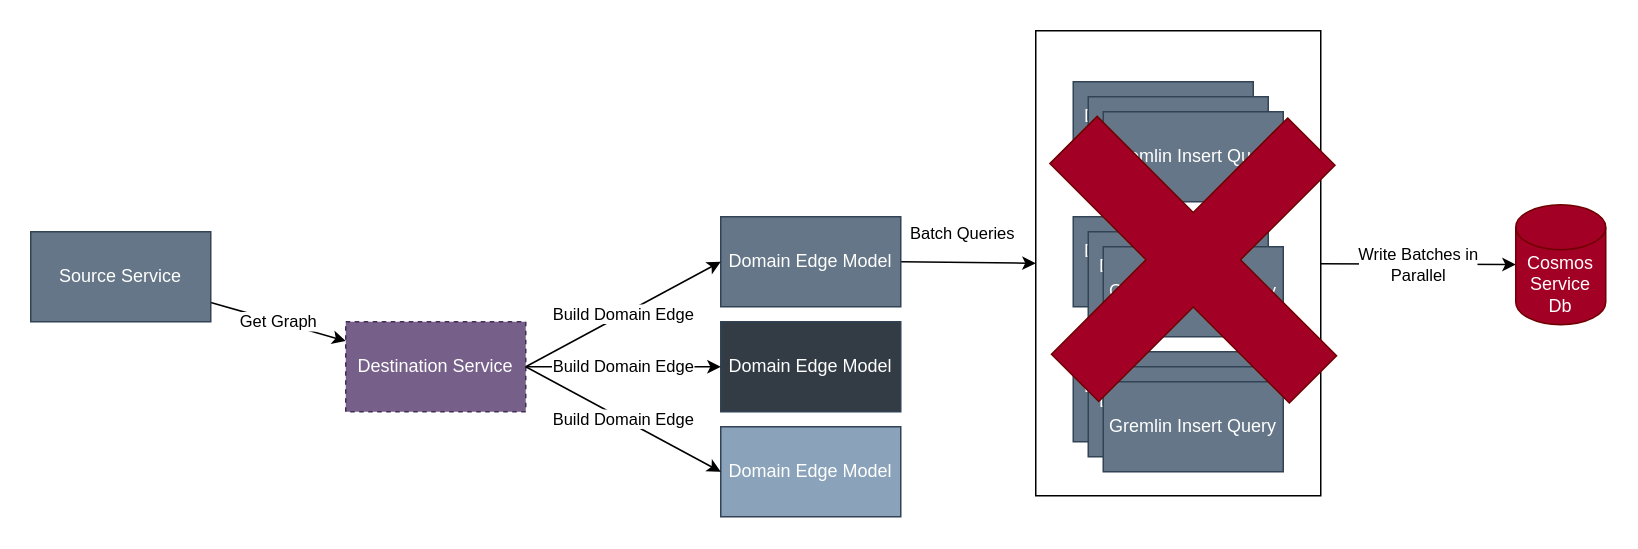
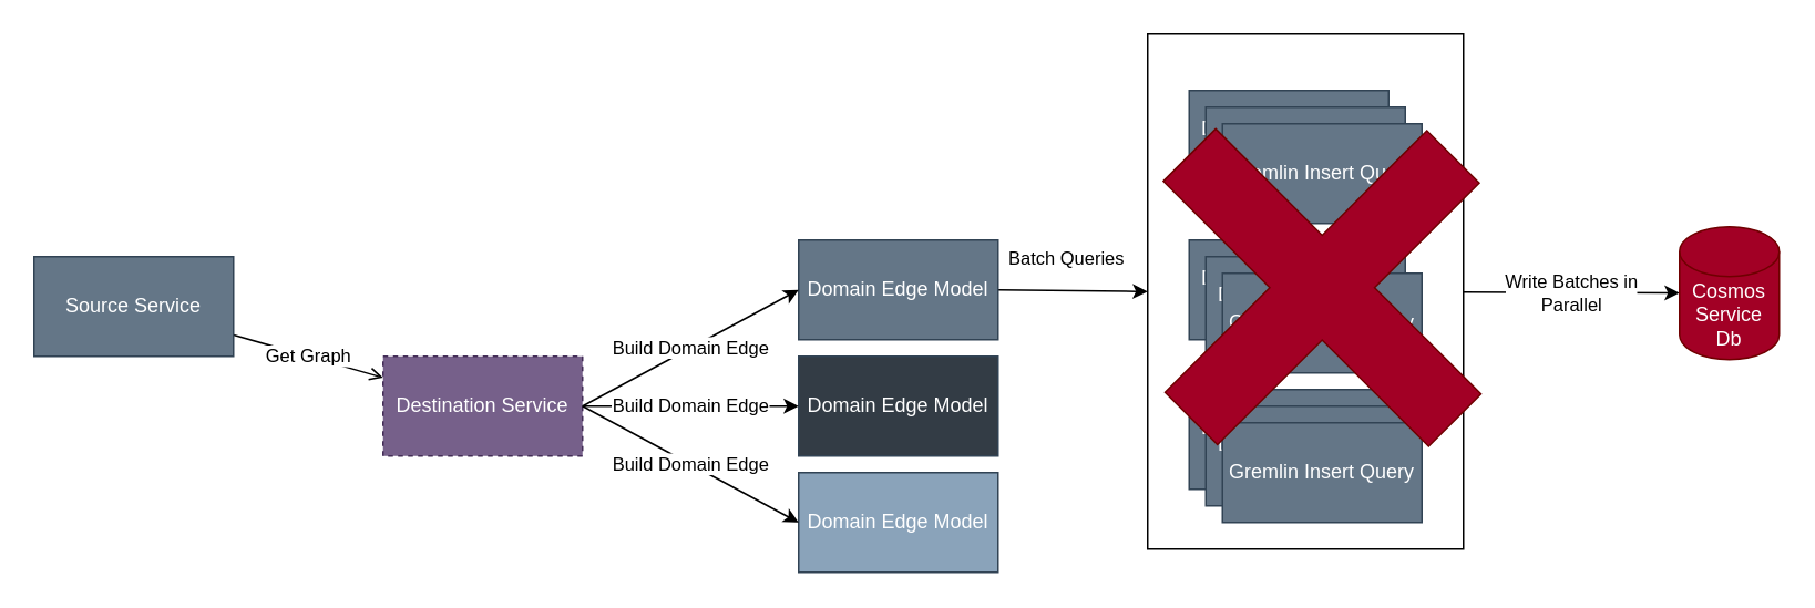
  <mxCell id="0" />
  <mxCell id="1" parent="0" />
  <mxCell id="2" value="Write Batches in &lt;br&gt;Parallel" style="edgeStyle=none;html=1;" parent="1" source="3" target="20" edge="1"><mxGeometry relative="1" as="geometry" /></mxCell>
  <mxCell id="3" value="" style="rounded=0;whiteSpace=wrap;html=1;fillColor=none;" parent="1" vertex="1"><mxGeometry x="690" y="20" width="190" height="310" as="geometry" /></mxCell>
- <mxCell id="4" value="Get Graph" style="edgeStyle=none;html=1;" parent="1" source="5" target="6" edge="1"><mxGeometry relative="1" as="geometry" /></mxCell>
+ <mxCell id="4" value="Get Graph" style="edgeStyle=none;html=1;endArrow=open;" parent="1" source="5" target="6" edge="1"><mxGeometry relative="1" as="geometry" /></mxCell>
  <mxCell id="5" value="Source Service" style="rounded=0;whiteSpace=wrap;html=1;fillColor=#647687;fontColor=#ffffff;strokeColor=#314354;" parent="1" vertex="1"><mxGeometry x="20" y="154" width="120" height="60" as="geometry" /></mxCell>
  <mxCell id="6" value="Destination Service" style="rounded=0;whiteSpace=wrap;html=1;fillColor=#76608a;fontColor=#ffffff;strokeColor=#432D57;dashed=1;" parent="1" vertex="1"><mxGeometry x="230" y="214" width="120" height="60" as="geometry" /></mxCell>
  <mxCell id="7" value="Batch Queries&lt;br&gt;" style="edgeStyle=none;html=1;entryX=0;entryY=0.5;entryDx=0;entryDy=0;exitX=1;exitY=0.5;exitDx=0;exitDy=0;" parent="1" source="8" target="3" edge="1"><mxGeometry x="-0.079" y="19" relative="1" as="geometry"><mxPoint as="offset" /></mxGeometry></mxCell>
  <mxCell id="8" value="Domain Edge Model" style="rounded=0;whiteSpace=wrap;html=1;fillColor=#647687;fontColor=#ffffff;strokeColor=#314354;" parent="1" vertex="1"><mxGeometry x="480" y="144" width="120" height="60" as="geometry" /></mxCell>
  <mxCell id="9" value="Domain Edge Model" style="rounded=0;whiteSpace=wrap;html=1;fillColor=#333C45;fontColor=#ffffff;strokeColor=#314354;" parent="1" vertex="1"><mxGeometry x="480" y="214" width="120" height="60" as="geometry" /></mxCell>
  <mxCell id="10" value="Domain Edge Model" style="rounded=0;whiteSpace=wrap;html=1;fillColor=#8AA3BA;fontColor=#ffffff;strokeColor=#314354;" parent="1" vertex="1"><mxGeometry x="480" y="284" width="120" height="60" as="geometry" /></mxCell>
  <mxCell id="11" value="Destination Domain Vertex" style="rounded=0;whiteSpace=wrap;html=1;fillColor=#647687;fontColor=#ffffff;strokeColor=#314354;" parent="1" vertex="1"><mxGeometry x="715" y="54" width="120" height="60" as="geometry" /></mxCell>
  <mxCell id="12" value="Destination Domain Vertex" style="rounded=0;whiteSpace=wrap;html=1;fillColor=#647687;fontColor=#ffffff;strokeColor=#314354;" parent="1" vertex="1"><mxGeometry x="725" y="64" width="120" height="60" as="geometry" /></mxCell>
  <mxCell id="13" value="Gremlin Insert Query" style="rounded=0;whiteSpace=wrap;html=1;fillColor=#647687;fontColor=#ffffff;strokeColor=#314354;" parent="1" vertex="1"><mxGeometry x="735" y="74" width="120" height="60" as="geometry" /></mxCell>
  <mxCell id="14" value="Destination Domain Vertex" style="rounded=0;whiteSpace=wrap;html=1;fillColor=#647687;fontColor=#ffffff;strokeColor=#314354;" parent="1" vertex="1"><mxGeometry x="715" y="144" width="120" height="60" as="geometry" /></mxCell>
  <mxCell id="15" value="Destination Domain Vertex" style="rounded=0;whiteSpace=wrap;html=1;fillColor=#647687;fontColor=#ffffff;strokeColor=#314354;" parent="1" vertex="1"><mxGeometry x="725" y="154" width="120" height="60" as="geometry" /></mxCell>
  <mxCell id="16" value="Gremlin Insert Query" style="rounded=0;whiteSpace=wrap;html=1;fillColor=#647687;fontColor=#ffffff;strokeColor=#314354;" parent="1" vertex="1"><mxGeometry x="735" y="164" width="120" height="60" as="geometry" /></mxCell>
  <mxCell id="17" value="Destination Domain Vertex" style="rounded=0;whiteSpace=wrap;html=1;fillColor=#647687;fontColor=#ffffff;strokeColor=#314354;" parent="1" vertex="1"><mxGeometry x="715" y="234" width="120" height="60" as="geometry" /></mxCell>
  <mxCell id="18" value="Destination Domain Vertex" style="rounded=0;whiteSpace=wrap;html=1;fillColor=#647687;fontColor=#ffffff;strokeColor=#314354;" parent="1" vertex="1"><mxGeometry x="725" y="244" width="120" height="60" as="geometry" /></mxCell>
  <mxCell id="19" value="Gremlin Insert Query" style="rounded=0;whiteSpace=wrap;html=1;fillColor=#647687;fontColor=#ffffff;strokeColor=#314354;" parent="1" vertex="1"><mxGeometry x="735" y="254" width="120" height="60" as="geometry" /></mxCell>
  <mxCell id="20" value="Cosmos Service Db" style="shape=cylinder3;whiteSpace=wrap;html=1;boundedLbl=1;backgroundOutline=1;size=15;fillColor=#a20025;fontColor=#ffffff;strokeColor=#6F0000;" parent="1" vertex="1"><mxGeometry x="1010" y="136" width="60" height="80" as="geometry" /></mxCell>
  <mxCell id="21" value="Build Domain Edge" style="edgeStyle=none;html=1;exitX=1;exitY=0.5;exitDx=0;exitDy=0;entryX=0;entryY=0.5;entryDx=0;entryDy=0;" parent="1" source="6" target="8" edge="1"><mxGeometry relative="1" as="geometry"><mxPoint x="200" y="254" as="sourcePoint" /><mxPoint x="240" y="254" as="targetPoint" /><Array as="points" /></mxGeometry></mxCell>
  <mxCell id="22" value="Build Domain Edge" style="edgeStyle=none;html=1;exitX=1;exitY=0.5;exitDx=0;exitDy=0;entryX=0;entryY=0.5;entryDx=0;entryDy=0;" parent="1" source="6" target="9" edge="1"><mxGeometry relative="1" as="geometry"><mxPoint x="360" y="254" as="sourcePoint" /><mxPoint x="460" y="184" as="targetPoint" /><Array as="points" /></mxGeometry></mxCell>
  <mxCell id="23" value="Build Domain Edge" style="edgeStyle=none;html=1;exitX=1;exitY=0.5;exitDx=0;exitDy=0;entryX=0;entryY=0.5;entryDx=0;entryDy=0;" parent="1" source="6" target="10" edge="1"><mxGeometry relative="1" as="geometry"><mxPoint x="360" y="254" as="sourcePoint" /><mxPoint x="460" y="254" as="targetPoint" /><Array as="points" /></mxGeometry></mxCell>
  <mxCell id="24" value="" style="shape=cross;whiteSpace=wrap;html=1;fillColor=#a20025;fontColor=#ffffff;strokeColor=#6F0000;rotation=45;" vertex="1" parent="1"><mxGeometry x="682.13" y="61.27" width="225.73" height="222.73" as="geometry" /></mxCell>
